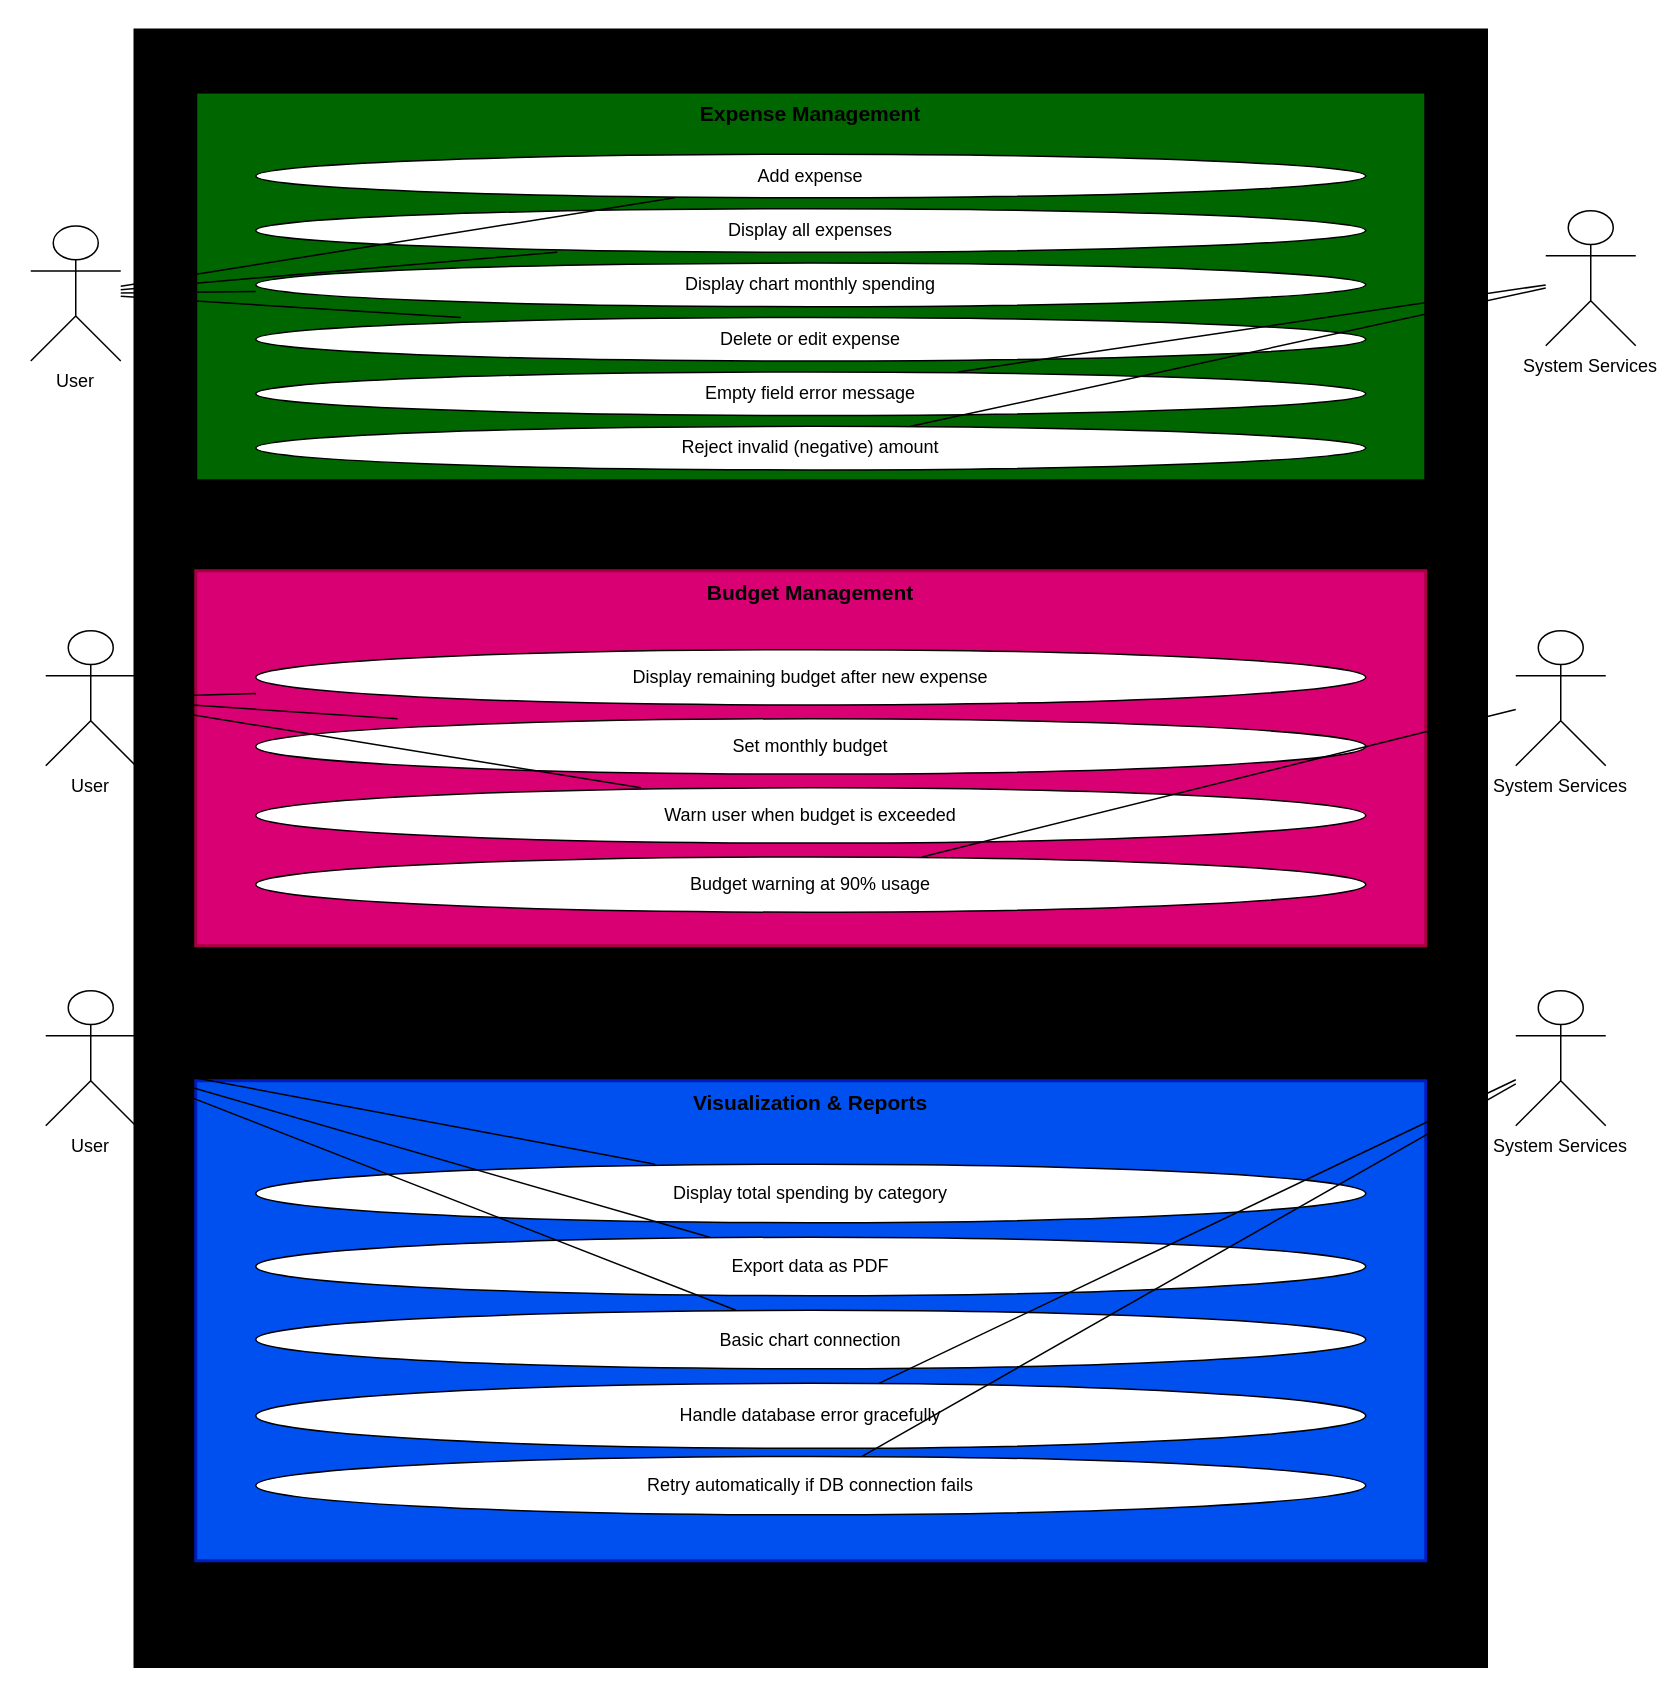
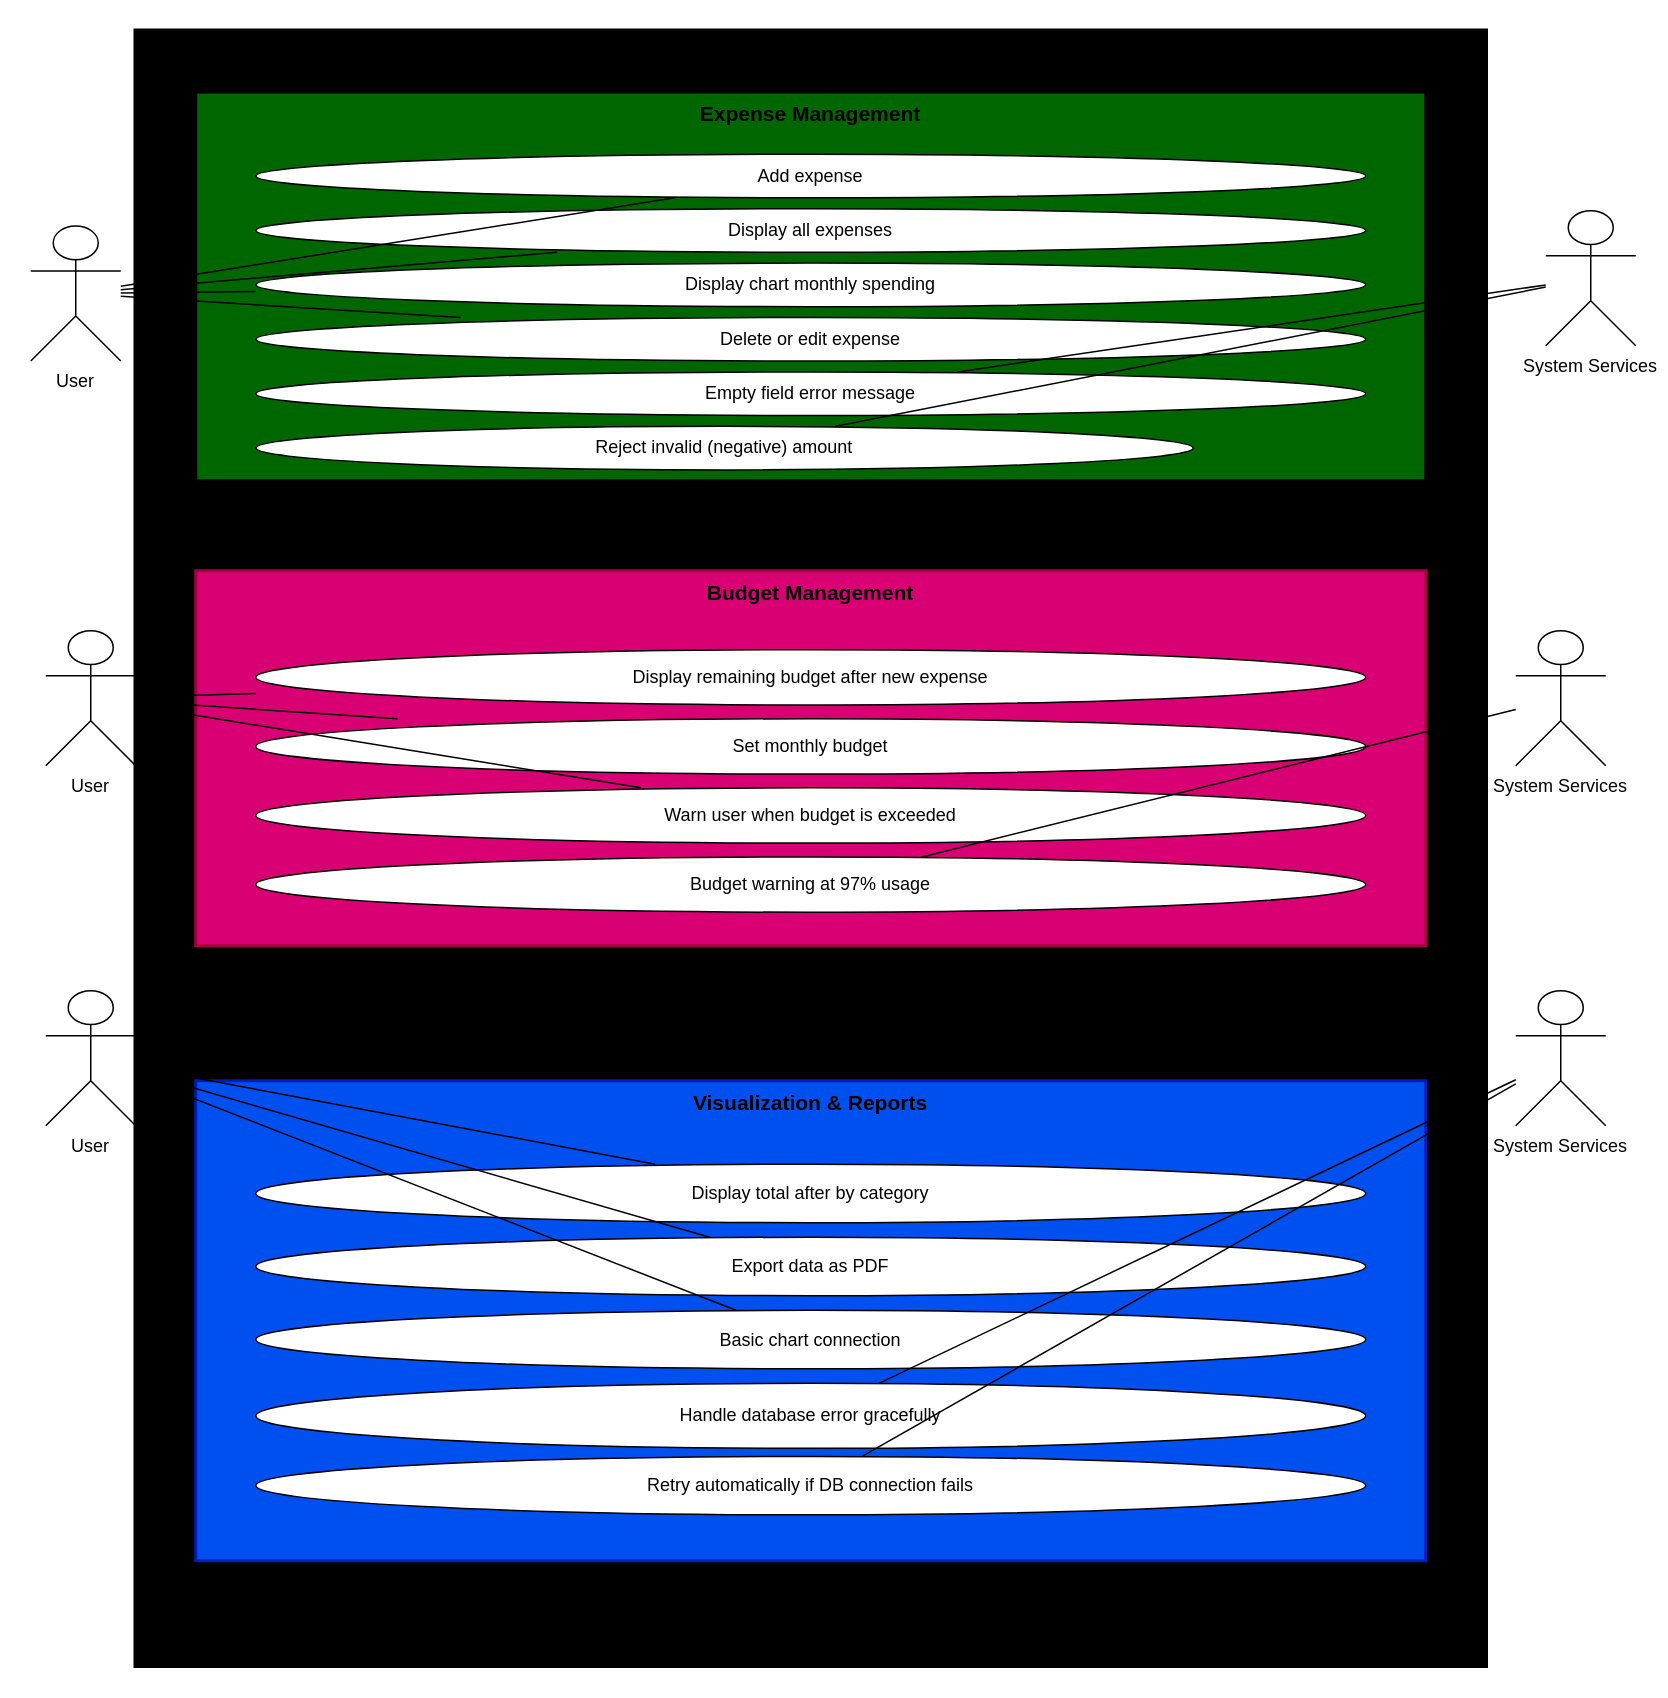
  <mxCell id="0" />
  <mxCell id="1" parent="0" />
  <mxCell id="2" value="" style="shape=rectangle;whiteSpace=wrap;html=1;strokeWidth=3;fillColor=#000000;strokeColor=#000000;" parent="1" vertex="1"><mxGeometry x="90" y="20" width="900" height="1090" as="geometry" /></mxCell>
  <mxCell id="3" value="" style="shape=rectangle;whiteSpace=wrap;html=1;strokeWidth=2;fillColor=#006600;" parent="2" vertex="1"><mxGeometry x="40" y="40.88" width="820" height="259.13" as="geometry" /></mxCell>
  <mxCell id="4" value="Expense Management" style="text;align=center;fontSize=14;fontStyle=1;fontColor=#000000;" parent="3" vertex="1"><mxGeometry width="820" height="31.096" as="geometry" /></mxCell>
  <mxCell id="5" value="Add expense" style="shape=ellipse;whiteSpace=wrap;html=1;" parent="3" vertex="1"><mxGeometry x="40" y="41.461" width="740" height="29.023" as="geometry" /></mxCell>
  <mxCell id="6" value="Display all expenses" style="shape=ellipse;whiteSpace=wrap;html=1;" parent="3" vertex="1"><mxGeometry x="40" y="77.739" width="740" height="29.023" as="geometry" /></mxCell>
  <mxCell id="7" value="Display chart monthly spending" style="shape=ellipse;whiteSpace=wrap;html=1;" parent="3" vertex="1"><mxGeometry x="40" y="114.017" width="740" height="29.023" as="geometry" /></mxCell>
  <mxCell id="8" value="Delete or edit expense" style="shape=ellipse;whiteSpace=wrap;html=1;" parent="3" vertex="1"><mxGeometry x="40" y="150.295" width="740" height="29.023" as="geometry" /></mxCell>
  <mxCell id="9" value="Empty field error message" style="shape=ellipse;whiteSpace=wrap;html=1;" parent="3" vertex="1"><mxGeometry x="40" y="186.574" width="740" height="29.023" as="geometry" /></mxCell>
- <mxCell id="10" value="Reject invalid (negative) amount" style="shape=ellipse;whiteSpace=wrap;html=1;" parent="3" vertex="1"><mxGeometry x="40" y="222.852" width="740" height="29.023" as="geometry" /></mxCell>
+ <mxCell id="10" value="Reject invalid (negative) amount" style="shape=ellipse;whiteSpace=wrap;html=1;" parent="3" vertex="1"><mxGeometry x="40" y="222.852" width="625" height="29.023" as="geometry" /></mxCell>
  <mxCell id="11" value="" style="shape=rectangle;whiteSpace=wrap;html=1;strokeWidth=2;fillColor=#d80073;fontColor=#ffffff;strokeColor=#A50040;" parent="2" vertex="1"><mxGeometry x="40" y="360" width="820" height="250.01" as="geometry" /></mxCell>
  <mxCell id="12" value="Budget Management" style="text;align=center;fontSize=14;fontStyle=1;fontColor=#000000;" parent="11" vertex="1"><mxGeometry width="820" height="39.475" as="geometry" /></mxCell>
  <mxCell id="13" value="Display remaining budget after new expense" style="shape=ellipse;whiteSpace=wrap;html=1;" parent="11" vertex="1"><mxGeometry x="40" y="52.634" width="740" height="36.844" as="geometry" /></mxCell>
  <mxCell id="14" value="Set monthly budget" style="shape=ellipse;whiteSpace=wrap;html=1;" parent="11" vertex="1"><mxGeometry x="40" y="98.688" width="740" height="36.844" as="geometry" /></mxCell>
  <mxCell id="15" value="Warn user when budget is exceeded" style="shape=ellipse;whiteSpace=wrap;html=1;" parent="11" vertex="1"><mxGeometry x="40" y="144.743" width="740" height="36.844" as="geometry" /></mxCell>
- <mxCell id="16" value="Budget warning at 90% usage" style="shape=ellipse;whiteSpace=wrap;html=1;" parent="11" vertex="1"><mxGeometry x="40" y="190.797" width="740" height="36.844" as="geometry" /></mxCell>
+ <mxCell id="16" value="Budget warning at 97% usage" style="shape=ellipse;whiteSpace=wrap;html=1;" parent="11" vertex="1"><mxGeometry x="40" y="190.797" width="740" height="36.844" as="geometry" /></mxCell>
  <mxCell id="17" value="" style="shape=rectangle;whiteSpace=wrap;html=1;strokeWidth=2;fillColor=#0050ef;fontColor=#ffffff;strokeColor=#001DBC;" parent="2" vertex="1"><mxGeometry x="40" y="700" width="820" height="320" as="geometry" /></mxCell>
  <mxCell id="18" value="Visualization &amp; Reports" style="text;align=center;fontSize=14;fontStyle=1;fontColor=#000000;" parent="17" vertex="1"><mxGeometry width="820" height="41.739" as="geometry" /></mxCell>
- <mxCell id="19" value="Display total spending by category" style="shape=ellipse;whiteSpace=wrap;html=1;" parent="17" vertex="1"><mxGeometry x="40" y="55.652" width="740" height="38.957" as="geometry" /></mxCell>
+ <mxCell id="19" value="Display total after by category" style="shape=ellipse;whiteSpace=wrap;html=1;" parent="17" vertex="1"><mxGeometry x="40" y="55.652" width="740" height="38.957" as="geometry" /></mxCell>
  <mxCell id="20" value="Export data as PDF" style="shape=ellipse;whiteSpace=wrap;html=1;" parent="17" vertex="1"><mxGeometry x="40" y="104.348" width="740" height="38.957" as="geometry" /></mxCell>
  <mxCell id="21" value="Basic chart connection" style="shape=ellipse;whiteSpace=wrap;html=1;" parent="17" vertex="1"><mxGeometry x="40" y="153.043" width="740" height="38.957" as="geometry" /></mxCell>
  <mxCell id="22" value="Handle database error gracefully" style="shape=ellipse;whiteSpace=wrap;html=1;" parent="17" vertex="1"><mxGeometry x="40" y="201.737" width="740" height="43.337" as="geometry" /></mxCell>
  <mxCell id="23" value="Retry automatically if DB connection fails" style="shape=ellipse;whiteSpace=wrap;html=1;" parent="17" vertex="1"><mxGeometry x="40" y="250.435" width="740" height="38.957" as="geometry" /></mxCell>
  <mxCell id="24" value="User" style="shape=umlActor;verticalLabelPosition=bottom;verticalAlign=top;fontSize=12;" parent="1" vertex="1"><mxGeometry x="20" y="150.2" width="60" height="90" as="geometry" /></mxCell>
  <mxCell id="25" value="System Services" style="shape=umlActor;verticalLabelPosition=bottom;verticalAlign=top;fontSize=12;" parent="1" vertex="1"><mxGeometry x="1030" y="140" width="60" height="90" as="geometry" /></mxCell>
  <mxCell id="26" style="endArrow=none;" parent="1" source="24" target="5" edge="1"><mxGeometry relative="1" as="geometry" /></mxCell>
  <mxCell id="27" style="endArrow=none;" parent="1" source="24" target="6" edge="1"><mxGeometry relative="1" as="geometry" /></mxCell>
  <mxCell id="28" style="endArrow=none;" parent="1" source="24" target="7" edge="1"><mxGeometry relative="1" as="geometry" /></mxCell>
  <mxCell id="29" style="endArrow=none;" parent="1" source="24" target="8" edge="1"><mxGeometry relative="1" as="geometry" /></mxCell>
  <mxCell id="30" style="endArrow=none;" parent="1" source="25" target="9" edge="1"><mxGeometry relative="1" as="geometry" /></mxCell>
  <mxCell id="31" style="endArrow=none;" parent="1" source="25" target="10" edge="1"><mxGeometry relative="1" as="geometry" /></mxCell>
  <mxCell id="32" value="User" style="shape=umlActor;verticalLabelPosition=bottom;verticalAlign=top;fontSize=12;" parent="1" vertex="1"><mxGeometry x="30" y="420" width="60" height="90" as="geometry" /></mxCell>
  <mxCell id="33" value="System Services" style="shape=umlActor;verticalLabelPosition=bottom;verticalAlign=top;fontSize=12;" parent="1" vertex="1"><mxGeometry x="1010" y="420" width="60" height="90" as="geometry" /></mxCell>
  <mxCell id="34" style="endArrow=none;" parent="1" source="32" target="13" edge="1"><mxGeometry relative="1" as="geometry" /></mxCell>
  <mxCell id="35" style="endArrow=none;" parent="1" source="32" target="14" edge="1"><mxGeometry relative="1" as="geometry" /></mxCell>
  <mxCell id="36" style="endArrow=none;" parent="1" source="32" target="15" edge="1"><mxGeometry relative="1" as="geometry" /></mxCell>
  <mxCell id="37" style="endArrow=none;" parent="1" source="33" target="16" edge="1"><mxGeometry relative="1" as="geometry" /></mxCell>
  <mxCell id="38" value="User" style="shape=umlActor;verticalLabelPosition=bottom;verticalAlign=top;fontSize=12;" parent="1" vertex="1"><mxGeometry x="30" y="660" width="60" height="90" as="geometry" /></mxCell>
  <mxCell id="39" value="System Services" style="shape=umlActor;verticalLabelPosition=bottom;verticalAlign=top;fontSize=12;" parent="1" vertex="1"><mxGeometry x="1010" y="660" width="60" height="90" as="geometry" /></mxCell>
  <mxCell id="40" style="endArrow=none;" parent="1" source="38" target="19" edge="1"><mxGeometry relative="1" as="geometry" /></mxCell>
  <mxCell id="41" style="endArrow=none;" parent="1" source="38" target="20" edge="1"><mxGeometry relative="1" as="geometry" /></mxCell>
  <mxCell id="42" style="endArrow=none;" parent="1" source="38" target="21" edge="1"><mxGeometry relative="1" as="geometry" /></mxCell>
  <mxCell id="43" style="endArrow=none;" parent="1" source="39" target="22" edge="1"><mxGeometry relative="1" as="geometry" /></mxCell>
  <mxCell id="44" style="endArrow=none;" parent="1" source="39" target="23" edge="1"><mxGeometry relative="1" as="geometry" /></mxCell>
